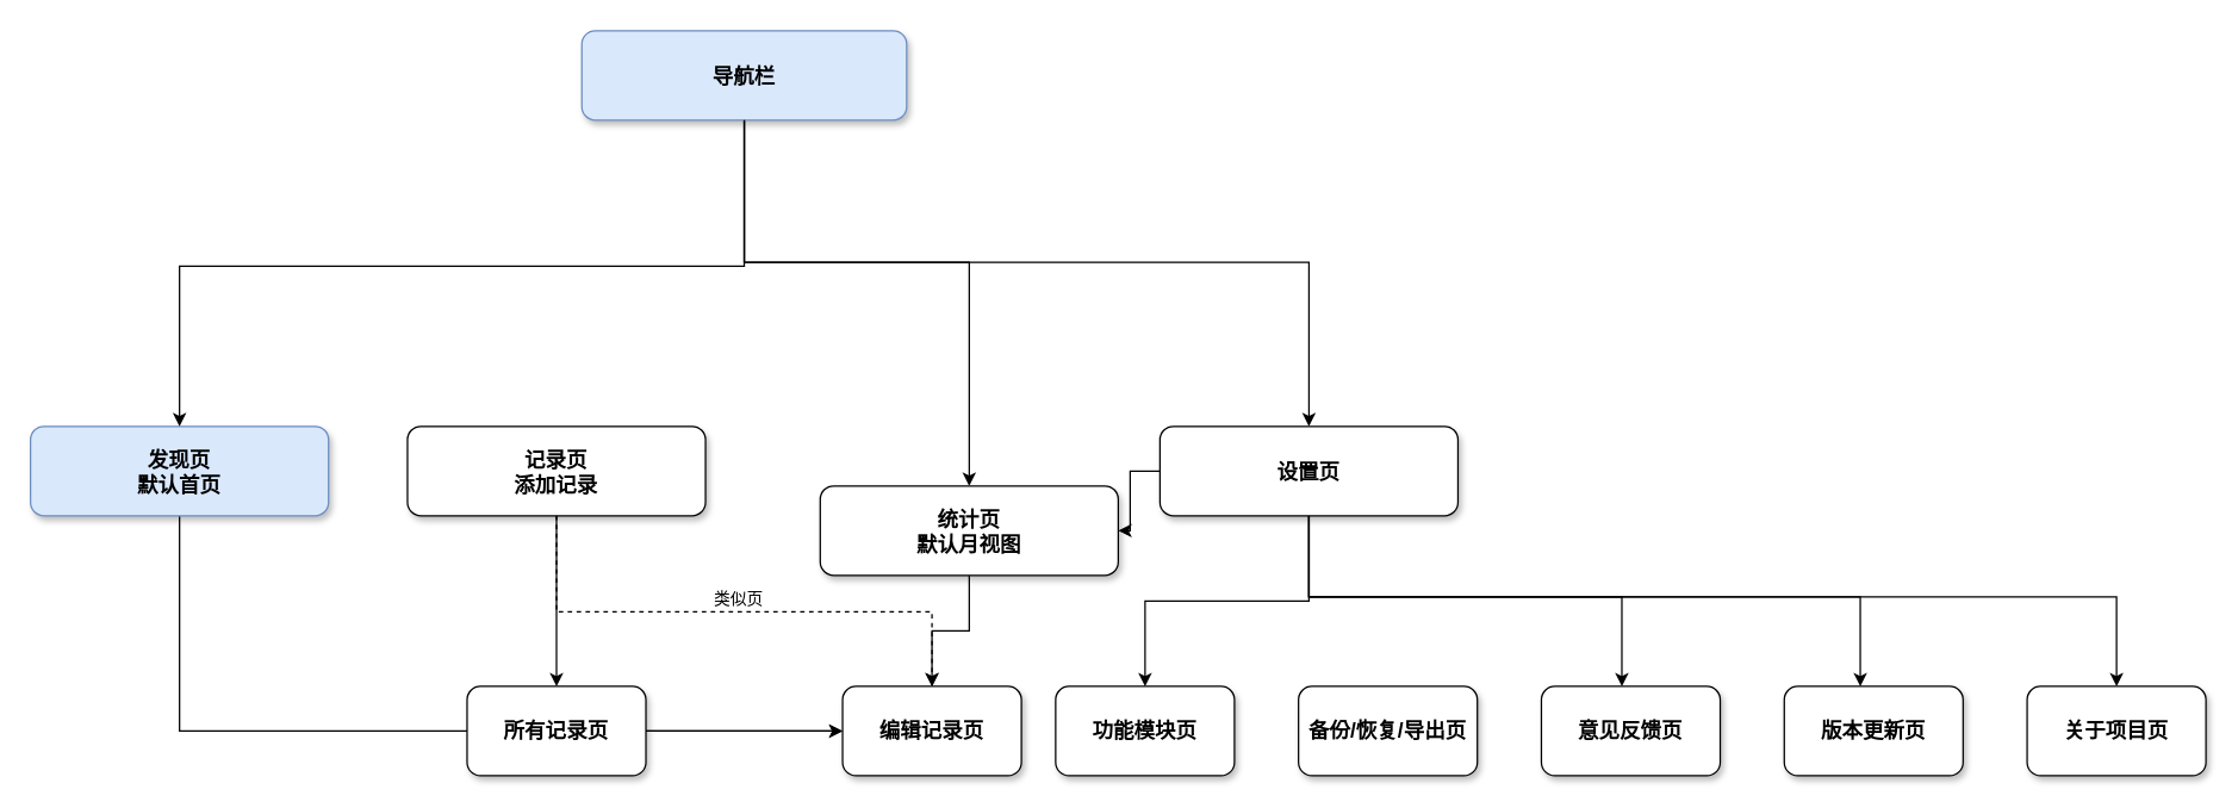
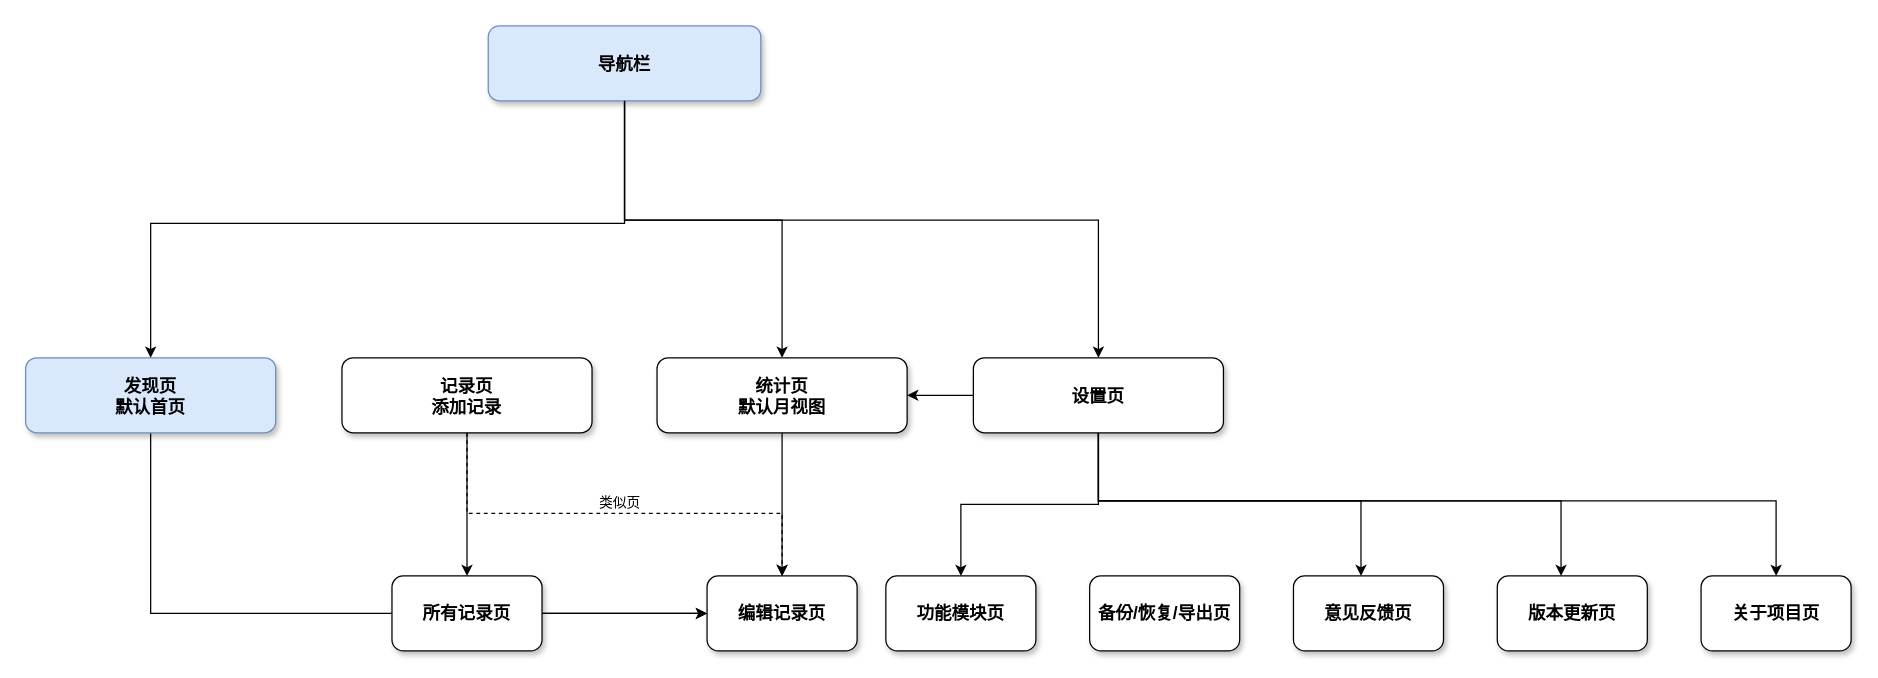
  <mxCell id="0" />
  <mxCell id="1" parent="0" />
  <mxCell id="2" style="edgeStyle=orthogonalEdgeStyle;rounded=0;orthogonalLoop=1;jettySize=auto;html=1;exitX=0.5;exitY=1;exitDx=0;exitDy=0;" parent="1" source="4" target="18" edge="1"><mxGeometry relative="1" as="geometry"><Array as="points"><mxPoint x="878" y="175.5" /><mxPoint x="457" y="175.5" /></Array><mxPoint x="878" y="355.5" as="sourcePoint" /></mxGeometry></mxCell>
  <mxCell id="3" style="edgeStyle=orthogonalEdgeStyle;rounded=0;orthogonalLoop=1;jettySize=auto;html=1;exitX=0.5;exitY=1;exitDx=0;exitDy=0;" parent="1" source="4" target="12" edge="1"><mxGeometry relative="1" as="geometry"><Array as="points"><mxPoint x="598" y="175.5" /><mxPoint x="457" y="175.5" /></Array><mxPoint x="598" y="355.5" as="sourcePoint" /></mxGeometry></mxCell>
  <mxCell id="4" value="导航栏" style="rounded=1;shadow=1;fontStyle=1;fontSize=14;fillColor=#dae8fc;strokeColor=#6c8ebf;flipH=1;flipV=1;" parent="1" vertex="1"><mxGeometry x="390" y="20" width="218" height="60" as="geometry" /></mxCell>
  <mxCell id="5" style="edgeStyle=orthogonalEdgeStyle;rounded=0;orthogonalLoop=1;jettySize=auto;html=1;exitX=0.5;exitY=1;exitDx=0;exitDy=0;" edge="1" parent="1" source="6" target="19"><mxGeometry relative="1" as="geometry"><mxPoint x="40" y="345.5" as="sourcePoint" /><Array as="points"><mxPoint x="120" y="490" /></Array></mxGeometry></mxCell>
  <mxCell id="6" value="发现页&#10;默认首页" style="rounded=1;shadow=1;fontStyle=1;fontSize=14;fillColor=#dae8fc;strokeColor=#6c8ebf;align=center;flipH=1;flipV=1;" parent="1" vertex="1"><mxGeometry x="20" y="285.5" width="200" height="60" as="geometry" /></mxCell>
  <mxCell id="7" style="edgeStyle=orthogonalEdgeStyle;rounded=0;orthogonalLoop=1;jettySize=auto;html=1;dashed=1;exitX=0.5;exitY=1;exitDx=0;exitDy=0;entryX=0.5;entryY=0;entryDx=0;entryDy=0;" edge="1" parent="1" source="10" target="19"><mxGeometry relative="1" as="geometry"><Array as="points"><mxPoint x="373" y="410" /><mxPoint x="625" y="410" /></Array></mxGeometry></mxCell>
  <mxCell id="8" value="类似页" style="edgeLabel;html=1;align=center;verticalAlign=middle;resizable=0;points=[];" vertex="1" connectable="0" parent="7"><mxGeometry x="-0.317" y="-2" relative="1" as="geometry"><mxPoint x="61" y="-12" as="offset" /></mxGeometry></mxCell>
  <mxCell id="9" value="" style="edgeStyle=orthogonalEdgeStyle;rounded=0;orthogonalLoop=1;jettySize=auto;html=1;fontColor=#808080;" edge="1" parent="1" source="10" target="22"><mxGeometry relative="1" as="geometry" /></mxCell>
  <mxCell id="10" value="记录页&#10;添加记录" style="rounded=1;shadow=1;fontStyle=1;fontSize=14;flipH=1;flipV=1;" parent="1" vertex="1"><mxGeometry x="273" y="285.5" width="200" height="60" as="geometry" /></mxCell>
  <mxCell id="11" value="" style="edgeStyle=orthogonalEdgeStyle;rounded=0;orthogonalLoop=1;jettySize=auto;html=1;" edge="1" parent="1" source="12" target="19"><mxGeometry relative="1" as="geometry"><mxPoint x="600.429" y="340" as="targetPoint" /></mxGeometry></mxCell>
- <mxCell id="12" value="统计页&#10;默认月视图" style="rounded=1;shadow=1;fontStyle=1;fontSize=14;flipH=1;flipV=1;" parent="1" vertex="1"><mxGeometry x="550" y="325.5" width="200" height="60" as="geometry" /></mxCell>
+ <mxCell id="12" value="统计页&#10;默认月视图" style="rounded=1;shadow=1;fontStyle=1;fontSize=14;flipH=1;flipV=1;" parent="1" vertex="1"><mxGeometry x="525" y="285.5" width="200" height="60" as="geometry" /></mxCell>
  <mxCell id="13" value="" style="edgeStyle=orthogonalEdgeStyle;rounded=0;orthogonalLoop=1;jettySize=auto;html=1;fontColor=#808080;" edge="1" parent="1" source="18" target="23"><mxGeometry relative="1" as="geometry" /></mxCell>
  <mxCell id="14" value="" style="edgeStyle=orthogonalEdgeStyle;rounded=0;orthogonalLoop=1;jettySize=auto;html=1;fontColor=#808080;" edge="1" parent="1" source="18" target="12"><mxGeometry relative="1" as="geometry" /></mxCell>
  <mxCell id="15" value="" style="edgeStyle=orthogonalEdgeStyle;rounded=0;orthogonalLoop=1;jettySize=auto;html=1;fontColor=#808080;" edge="1" parent="1" source="18" target="25"><mxGeometry relative="1" as="geometry"><Array as="points"><mxPoint x="878" y="400" /><mxPoint x="1088" y="400" /></Array></mxGeometry></mxCell>
  <mxCell id="16" value="" style="edgeStyle=orthogonalEdgeStyle;rounded=0;orthogonalLoop=1;jettySize=auto;html=1;fontColor=#808080;" edge="1" parent="1" source="18" target="26"><mxGeometry relative="1" as="geometry"><Array as="points"><mxPoint x="878" y="400" /><mxPoint x="1248" y="400" /></Array></mxGeometry></mxCell>
  <mxCell id="17" value="" style="edgeStyle=orthogonalEdgeStyle;rounded=0;orthogonalLoop=1;jettySize=auto;html=1;fontColor=#808080;" edge="1" parent="1" source="18" target="27"><mxGeometry relative="1" as="geometry"><Array as="points"><mxPoint x="878" y="400" /><mxPoint x="1420" y="400" /></Array></mxGeometry></mxCell>
  <mxCell id="18" value="设置页" style="rounded=1;shadow=1;fontStyle=1;fontSize=14;flipH=1;flipV=1;" parent="1" vertex="1"><mxGeometry x="778" y="285.5" width="200" height="60" as="geometry" /></mxCell>
  <mxCell id="19" value="编辑记录页" style="whiteSpace=wrap;html=1;fontSize=14;rounded=1;shadow=1;fontStyle=1;flipH=1;flipV=1;" vertex="1" parent="1"><mxGeometry x="565" y="460" width="120" height="60" as="geometry" /></mxCell>
  <mxCell id="20" style="edgeStyle=orthogonalEdgeStyle;rounded=0;orthogonalLoop=1;jettySize=auto;html=1;exitX=0.5;exitY=1;exitDx=0;exitDy=0;entryX=0.5;entryY=0;entryDx=0;entryDy=0;" parent="1" source="4" target="6" edge="1"><mxGeometry relative="1" as="geometry"><mxPoint x="461" y="145.5" as="sourcePoint" /><mxPoint x="40" y="285.5" as="targetPoint" /><Array as="points"><mxPoint x="499" y="178" /><mxPoint x="120" y="178" /></Array></mxGeometry></mxCell>
  <mxCell id="21" style="edgeStyle=orthogonalEdgeStyle;rounded=0;orthogonalLoop=1;jettySize=auto;html=1;fontColor=#808080;" edge="1" parent="1" source="22" target="19"><mxGeometry relative="1" as="geometry" /></mxCell>
  <mxCell id="22" value="所有记录页" style="whiteSpace=wrap;html=1;fontSize=14;rounded=1;shadow=1;fontStyle=1;" vertex="1" parent="1"><mxGeometry x="313" y="460" width="120" height="60" as="geometry" /></mxCell>
  <mxCell id="23" value="功能模块页" style="whiteSpace=wrap;html=1;fontSize=14;rounded=1;shadow=1;fontStyle=1;" vertex="1" parent="1"><mxGeometry x="708" y="460" width="120" height="60" as="geometry" /></mxCell>
  <mxCell id="24" value="备份/恢复/导出页" style="whiteSpace=wrap;html=1;fontSize=14;rounded=1;shadow=1;fontStyle=1;" vertex="1" parent="1"><mxGeometry x="871" y="460" width="120" height="60" as="geometry" /></mxCell>
  <mxCell id="25" value="意见反馈页" style="whiteSpace=wrap;html=1;fontSize=14;rounded=1;shadow=1;fontStyle=1;" vertex="1" parent="1"><mxGeometry x="1034" y="460" width="120" height="60" as="geometry" /></mxCell>
  <mxCell id="26" value="版本更新页" style="whiteSpace=wrap;html=1;fontSize=14;rounded=1;shadow=1;fontStyle=1;" vertex="1" parent="1"><mxGeometry x="1197" y="460" width="120" height="60" as="geometry" /></mxCell>
  <mxCell id="27" value="关于项目页" style="whiteSpace=wrap;html=1;fontSize=14;rounded=1;shadow=1;fontStyle=1;" vertex="1" parent="1"><mxGeometry x="1360" y="460" width="120" height="60" as="geometry" /></mxCell>
